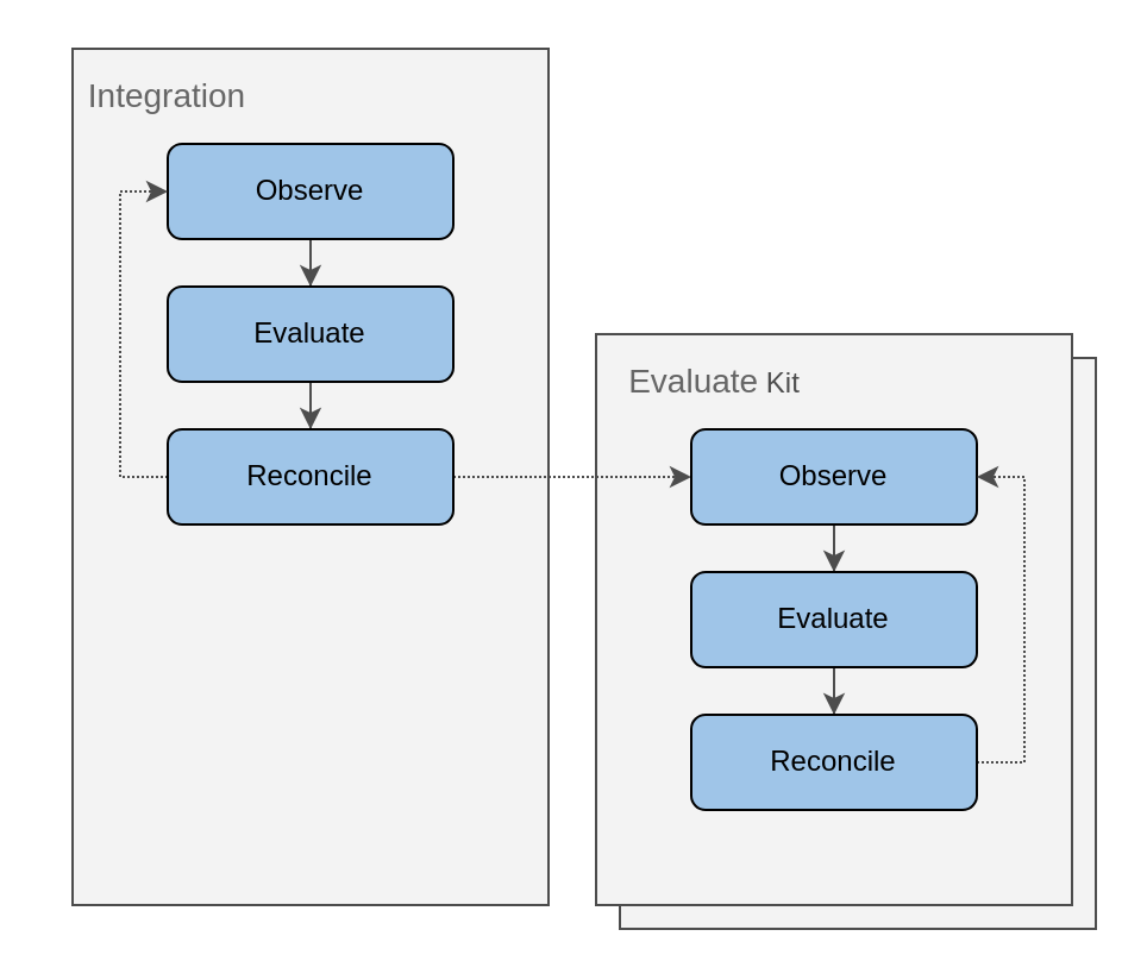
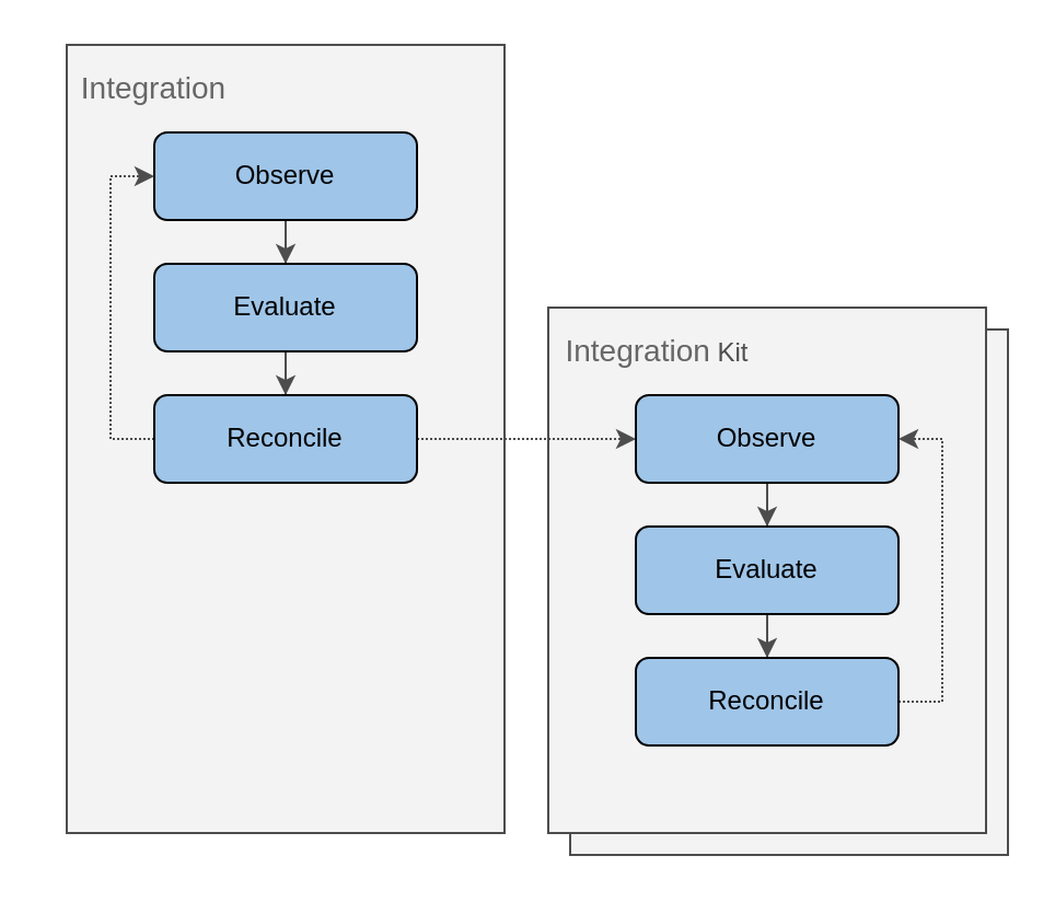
  <mxCell id="0" />
  <mxCell id="1" parent="0" />
  <mxCell id="2" value="" style="rounded=0;whiteSpace=wrap;html=1;fillColor=#F3F3F3;strokeColor=#4D4D4D;" vertex="1" parent="1"><mxGeometry x="260" y="150" width="200" height="240" as="geometry" /></mxCell>
  <mxCell id="3" value="" style="rounded=0;whiteSpace=wrap;html=1;fillColor=#F3F3F3;strokeColor=#4D4D4D;" vertex="1" parent="1"><mxGeometry x="250" y="140" width="200" height="240" as="geometry" /></mxCell>
  <mxCell id="4" value="" style="rounded=0;whiteSpace=wrap;html=1;fillColor=#F3F3F3;strokeColor=#4D4D4D;" vertex="1" parent="1"><mxGeometry x="30" y="20" width="200" height="360" as="geometry" /></mxCell>
  <mxCell id="5" value="" style="edgeStyle=orthogonalEdgeStyle;rounded=0;orthogonalLoop=1;jettySize=auto;html=1;strokeColor=#4D4D4D;" parent="1" source="6" target="8" edge="1"><mxGeometry relative="1" as="geometry" /></mxCell>
  <mxCell id="6" value="Observe" style="rounded=1;whiteSpace=wrap;html=1;fillColor=#9FC5E8;" parent="1" vertex="1"><mxGeometry x="70" y="60" width="120" height="40" as="geometry" /></mxCell>
  <mxCell id="7" value="" style="edgeStyle=orthogonalEdgeStyle;rounded=0;orthogonalLoop=1;jettySize=auto;html=1;strokeColor=#4D4D4D;" parent="1" source="8" target="11" edge="1"><mxGeometry relative="1" as="geometry" /></mxCell>
  <mxCell id="8" value="Evaluate" style="rounded=1;whiteSpace=wrap;html=1;fillColor=#9FC5E8;" parent="1" vertex="1"><mxGeometry x="70" y="120" width="120" height="40" as="geometry" /></mxCell>
  <mxCell id="9" style="edgeStyle=orthogonalEdgeStyle;rounded=0;orthogonalLoop=1;jettySize=auto;html=1;exitX=0;exitY=0.5;exitDx=0;exitDy=0;entryX=0;entryY=0.5;entryDx=0;entryDy=0;dashed=1;dashPattern=1 1;strokeColor=#4D4D4D;" edge="1" parent="1" source="11" target="6"><mxGeometry relative="1" as="geometry" /></mxCell>
  <mxCell id="10" style="edgeStyle=orthogonalEdgeStyle;rounded=0;orthogonalLoop=1;jettySize=auto;html=1;exitX=1;exitY=0.5;exitDx=0;exitDy=0;dashed=1;dashPattern=1 1;strokeColor=#4D4D4D;" edge="1" parent="1" source="11" target="14"><mxGeometry relative="1" as="geometry" /></mxCell>
  <mxCell id="11" value="Reconcile" style="rounded=1;whiteSpace=wrap;html=1;fillColor=#9FC5E8;" parent="1" vertex="1"><mxGeometry x="70" y="180" width="120" height="40" as="geometry" /></mxCell>
  <mxCell id="12" value="&lt;font style=&quot;font-size: 14px&quot; color=&quot;#666666&quot;&gt;Integration&lt;/font&gt;" style="text;html=1;strokeColor=none;fillColor=none;align=center;verticalAlign=middle;whiteSpace=wrap;rounded=0;" vertex="1" parent="1"><mxGeometry x="20" y="30" width="100" height="20" as="geometry" /></mxCell>
  <mxCell id="13" value="" style="edgeStyle=orthogonalEdgeStyle;rounded=0;orthogonalLoop=1;jettySize=auto;html=1;strokeColor=#4D4D4D;" edge="1" parent="1" source="14" target="16"><mxGeometry relative="1" as="geometry" /></mxCell>
  <mxCell id="14" value="Observe" style="rounded=1;whiteSpace=wrap;html=1;fillColor=#9FC5E8;" vertex="1" parent="1"><mxGeometry x="290" y="180" width="120" height="40" as="geometry" /></mxCell>
  <mxCell id="15" value="" style="edgeStyle=orthogonalEdgeStyle;rounded=0;orthogonalLoop=1;jettySize=auto;html=1;strokeColor=#4D4D4D;" edge="1" parent="1" source="16" target="18"><mxGeometry relative="1" as="geometry" /></mxCell>
  <mxCell id="16" value="Evaluate" style="rounded=1;whiteSpace=wrap;html=1;fillColor=#9FC5E8;" vertex="1" parent="1"><mxGeometry x="290" y="240" width="120" height="40" as="geometry" /></mxCell>
  <mxCell id="17" style="edgeStyle=orthogonalEdgeStyle;rounded=0;orthogonalLoop=1;jettySize=auto;html=1;exitX=1;exitY=0.5;exitDx=0;exitDy=0;entryX=1;entryY=0.5;entryDx=0;entryDy=0;strokeColor=#4D4D4D;dashed=1;dashPattern=1 1;" edge="1" parent="1" source="18" target="14"><mxGeometry relative="1" as="geometry" /></mxCell>
  <mxCell id="18" value="Reconcile" style="rounded=1;whiteSpace=wrap;html=1;fillColor=#9FC5E8;" vertex="1" parent="1"><mxGeometry x="290" y="300" width="120" height="40" as="geometry" /></mxCell>
- <mxCell id="19" value="&lt;font style=&quot;font-size: 14px&quot; color=&quot;#666666&quot;&gt;Evaluate&lt;/font&gt; &lt;font color=&quot;#4D4D4D&quot;&gt;Kit&lt;/font&gt;" style="text;html=1;strokeColor=none;fillColor=none;align=center;verticalAlign=middle;whiteSpace=wrap;rounded=0;" vertex="1" parent="1"><mxGeometry x="250" y="150" width="100" height="20" as="geometry" /></mxCell>
+ <mxCell id="19" value="&lt;font style=&quot;font-size: 14px&quot; color=&quot;#666666&quot;&gt;Integration&lt;/font&gt; &lt;font color=&quot;#4D4D4D&quot;&gt;Kit&lt;/font&gt;" style="text;html=1;strokeColor=none;fillColor=none;align=center;verticalAlign=middle;whiteSpace=wrap;rounded=0;" vertex="1" parent="1"><mxGeometry x="250" y="150" width="100" height="20" as="geometry" /></mxCell>
